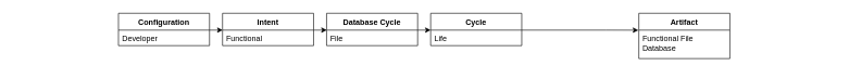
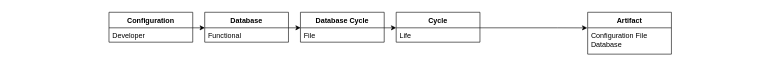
  <mxCell id="0" />
  <mxCell id="1" parent="0" />
  <mxCell id="2" style="edgeStyle=orthogonalEdgeStyle;rounded=0;orthogonalLoop=1;jettySize=auto;html=1;entryX=0;entryY=0.5;entryDx=0;entryDy=0;" parent="1" edge="1"><mxGeometry relative="1" as="geometry"><mxPoint x="320" y="46" as="sourcePoint" /><mxPoint x="340.238" y="46.048" as="targetPoint" /></mxGeometry></mxCell>
  <mxCell id="3" value="Configuration" style="swimlane;fontStyle=1;childLayout=stackLayout;horizontal=1;startSize=26;fillColor=none;horizontalStack=0;resizeParent=1;resizeParentMax=0;resizeLast=0;collapsible=1;marginBottom=0;" parent="1" vertex="1"><mxGeometry x="180" y="20" width="140" height="50" as="geometry" /></mxCell>
  <mxCell id="4" value="Developer" style="text;strokeColor=none;fillColor=none;align=left;verticalAlign=top;spacingLeft=4;spacingRight=4;overflow=hidden;rotatable=0;points=[[0,0.5],[1,0.5]];portConstraint=eastwest;" parent="3" vertex="1"><mxGeometry y="26" width="140" height="24" as="geometry" /></mxCell>
- <mxCell id="5" value="Intent" style="swimlane;fontStyle=1;childLayout=stackLayout;horizontal=1;startSize=26;fillColor=none;horizontalStack=0;resizeParent=1;resizeParentMax=0;resizeLast=0;collapsible=1;marginBottom=0;" parent="1" vertex="1"><mxGeometry x="340" y="20" width="140" height="50" as="geometry" /></mxCell>
+ <mxCell id="5" value="Database" style="swimlane;fontStyle=1;childLayout=stackLayout;horizontal=1;startSize=26;fillColor=none;horizontalStack=0;resizeParent=1;resizeParentMax=0;resizeLast=0;collapsible=1;marginBottom=0;" parent="1" vertex="1"><mxGeometry x="340" y="20" width="140" height="50" as="geometry" /></mxCell>
  <mxCell id="6" value="Functional" style="text;strokeColor=none;fillColor=none;align=left;verticalAlign=top;spacingLeft=4;spacingRight=4;overflow=hidden;rotatable=0;points=[[0,0.5],[1,0.5]];portConstraint=eastwest;" parent="5" vertex="1"><mxGeometry y="26" width="140" height="24" as="geometry" /></mxCell>
  <mxCell id="7" value="Artifact" style="swimlane;fontStyle=1;childLayout=stackLayout;horizontal=1;startSize=26;fillColor=none;horizontalStack=0;resizeParent=1;resizeParentMax=0;resizeLast=0;collapsible=1;marginBottom=0;" parent="1" vertex="1"><mxGeometry x="980" y="20" width="140" height="70" as="geometry" /></mxCell>
- <mxCell id="8" value="Functional File&#10;Database" style="text;strokeColor=none;fillColor=none;align=left;verticalAlign=top;spacingLeft=4;spacingRight=4;overflow=hidden;rotatable=0;points=[[0,0.5],[1,0.5]];portConstraint=eastwest;" parent="7" vertex="1"><mxGeometry y="26" width="140" height="44" as="geometry" /></mxCell>
+ <mxCell id="8" value="Configuration File&#10;Database" style="text;strokeColor=none;fillColor=none;align=left;verticalAlign=top;spacingLeft=4;spacingRight=4;overflow=hidden;rotatable=0;points=[[0,0.5],[1,0.5]];portConstraint=eastwest;" parent="7" vertex="1"><mxGeometry y="26" width="140" height="44" as="geometry" /></mxCell>
  <mxCell id="9" style="edgeStyle=orthogonalEdgeStyle;rounded=0;orthogonalLoop=1;jettySize=auto;html=1;entryX=0;entryY=0.5;entryDx=0;entryDy=0;" parent="1" edge="1"><mxGeometry relative="1" as="geometry"><mxPoint x="480" y="46" as="sourcePoint" /><mxPoint x="500.286" y="46.143" as="targetPoint" /></mxGeometry></mxCell>
  <mxCell id="10" value="Database Cycle" style="swimlane;fontStyle=1;childLayout=stackLayout;horizontal=1;startSize=26;fillColor=none;horizontalStack=0;resizeParent=1;resizeParentMax=0;resizeLast=0;collapsible=1;marginBottom=0;" parent="1" vertex="1"><mxGeometry x="500" y="20" width="140" height="50" as="geometry" /></mxCell>
  <mxCell id="11" value="File" style="text;strokeColor=none;fillColor=none;align=left;verticalAlign=top;spacingLeft=4;spacingRight=4;overflow=hidden;rotatable=0;points=[[0,0.5],[1,0.5]];portConstraint=eastwest;" parent="10" vertex="1"><mxGeometry y="26" width="140" height="24" as="geometry" /></mxCell>
  <mxCell id="12" value="" style="edgeStyle=orthogonalEdgeStyle;rounded=0;orthogonalLoop=1;jettySize=auto;entryX=0;entryY=0.5;entryDx=0;entryDy=0;strokeColor=none;noLabel=1;fontColor=none;html=1;" parent="1" edge="1"><mxGeometry relative="1" as="geometry"><mxPoint x="1120" y="46" as="sourcePoint" /><mxPoint x="1140" y="46" as="targetPoint" /></mxGeometry></mxCell>
  <mxCell id="13" value="Complexity" style="swimlane;fontStyle=1;childLayout=stackLayout;horizontal=1;startSize=26;fillColor=none;horizontalStack=0;resizeParent=1;resizeParentMax=0;resizeLast=0;collapsible=1;marginBottom=0;strokeColor=none;noLabel=1;fontColor=none;html=1;" parent="1" vertex="1"><mxGeometry x="1140" y="20" width="140" height="80" as="geometry" /></mxCell>
  <mxCell id="14" value="High Dependencies&lt;br&gt;Low Dependencies&lt;br&gt;No Dependencies" style="text;strokeColor=none;fillColor=none;align=left;verticalAlign=top;spacingLeft=4;spacingRight=4;overflow=hidden;rotatable=0;points=[[0,0.5],[1,0.5]];portConstraint=eastwest;noLabel=1;fontColor=none;html=1;" parent="13" vertex="1"><mxGeometry y="26" width="140" height="54" as="geometry" /></mxCell>
  <mxCell id="15" style="edgeStyle=orthogonalEdgeStyle;rounded=0;orthogonalLoop=1;jettySize=auto;html=1;entryX=0;entryY=0.5;entryDx=0;entryDy=0;" parent="1" edge="1"><mxGeometry relative="1" as="geometry"><mxPoint x="640" y="46" as="sourcePoint" /><mxPoint x="660" y="46" as="targetPoint" /></mxGeometry></mxCell>
  <mxCell id="16" value="Cycle" style="swimlane;fontStyle=1;childLayout=stackLayout;horizontal=1;startSize=26;fillColor=none;horizontalStack=0;resizeParent=1;resizeParentMax=0;resizeLast=0;collapsible=1;marginBottom=0;" parent="1" vertex="1"><mxGeometry x="660" y="20" width="140" height="50" as="geometry" /></mxCell>
  <mxCell id="17" value="Life" style="text;strokeColor=none;fillColor=none;align=left;verticalAlign=top;spacingLeft=4;spacingRight=4;overflow=hidden;rotatable=0;points=[[0,0.5],[1,0.5]];portConstraint=eastwest;" parent="16" vertex="1"><mxGeometry y="26" width="140" height="24" as="geometry" /></mxCell>
  <mxCell id="18" style="edgeStyle=orthogonalEdgeStyle;rounded=0;orthogonalLoop=1;jettySize=auto;html=1;entryX=-0.005;entryY=0.002;entryDx=0;entryDy=0;entryPerimeter=0;" parent="1" target="8" edge="1"><mxGeometry relative="1" as="geometry"><mxPoint x="800" y="46" as="sourcePoint" /><mxPoint x="820" y="46" as="targetPoint" /><Array as="points"><mxPoint x="930" y="46" /><mxPoint x="930" y="46" /></Array></mxGeometry></mxCell>
  <mxCell id="19" style="edgeStyle=orthogonalEdgeStyle;rounded=0;orthogonalLoop=1;jettySize=auto;html=1;entryX=0;entryY=0.5;entryDx=0;entryDy=0;noLabel=1;fontColor=none;strokeColor=none;" edge="1" parent="1"><mxGeometry relative="1" as="geometry"><mxPoint x="160" y="46" as="sourcePoint" /><mxPoint x="180" y="46" as="targetPoint" /></mxGeometry></mxCell>
  <mxCell id="20" value="Stakeholder" style="swimlane;fontStyle=1;childLayout=stackLayout;horizontal=1;startSize=26;fillColor=none;horizontalStack=0;resizeParent=1;resizeParentMax=0;resizeLast=0;collapsible=1;marginBottom=0;noLabel=1;fontColor=none;strokeColor=none;" vertex="1" parent="1"><mxGeometry x="20" y="20" width="140" height="50" as="geometry" /></mxCell>
  <mxCell id="21" value="Developer" style="text;strokeColor=none;fillColor=none;align=left;verticalAlign=top;spacingLeft=4;spacingRight=4;overflow=hidden;rotatable=0;points=[[0,0.5],[1,0.5]];portConstraint=eastwest;noLabel=1;fontColor=none;" vertex="1" parent="20"><mxGeometry y="26" width="140" height="24" as="geometry" /></mxCell>
